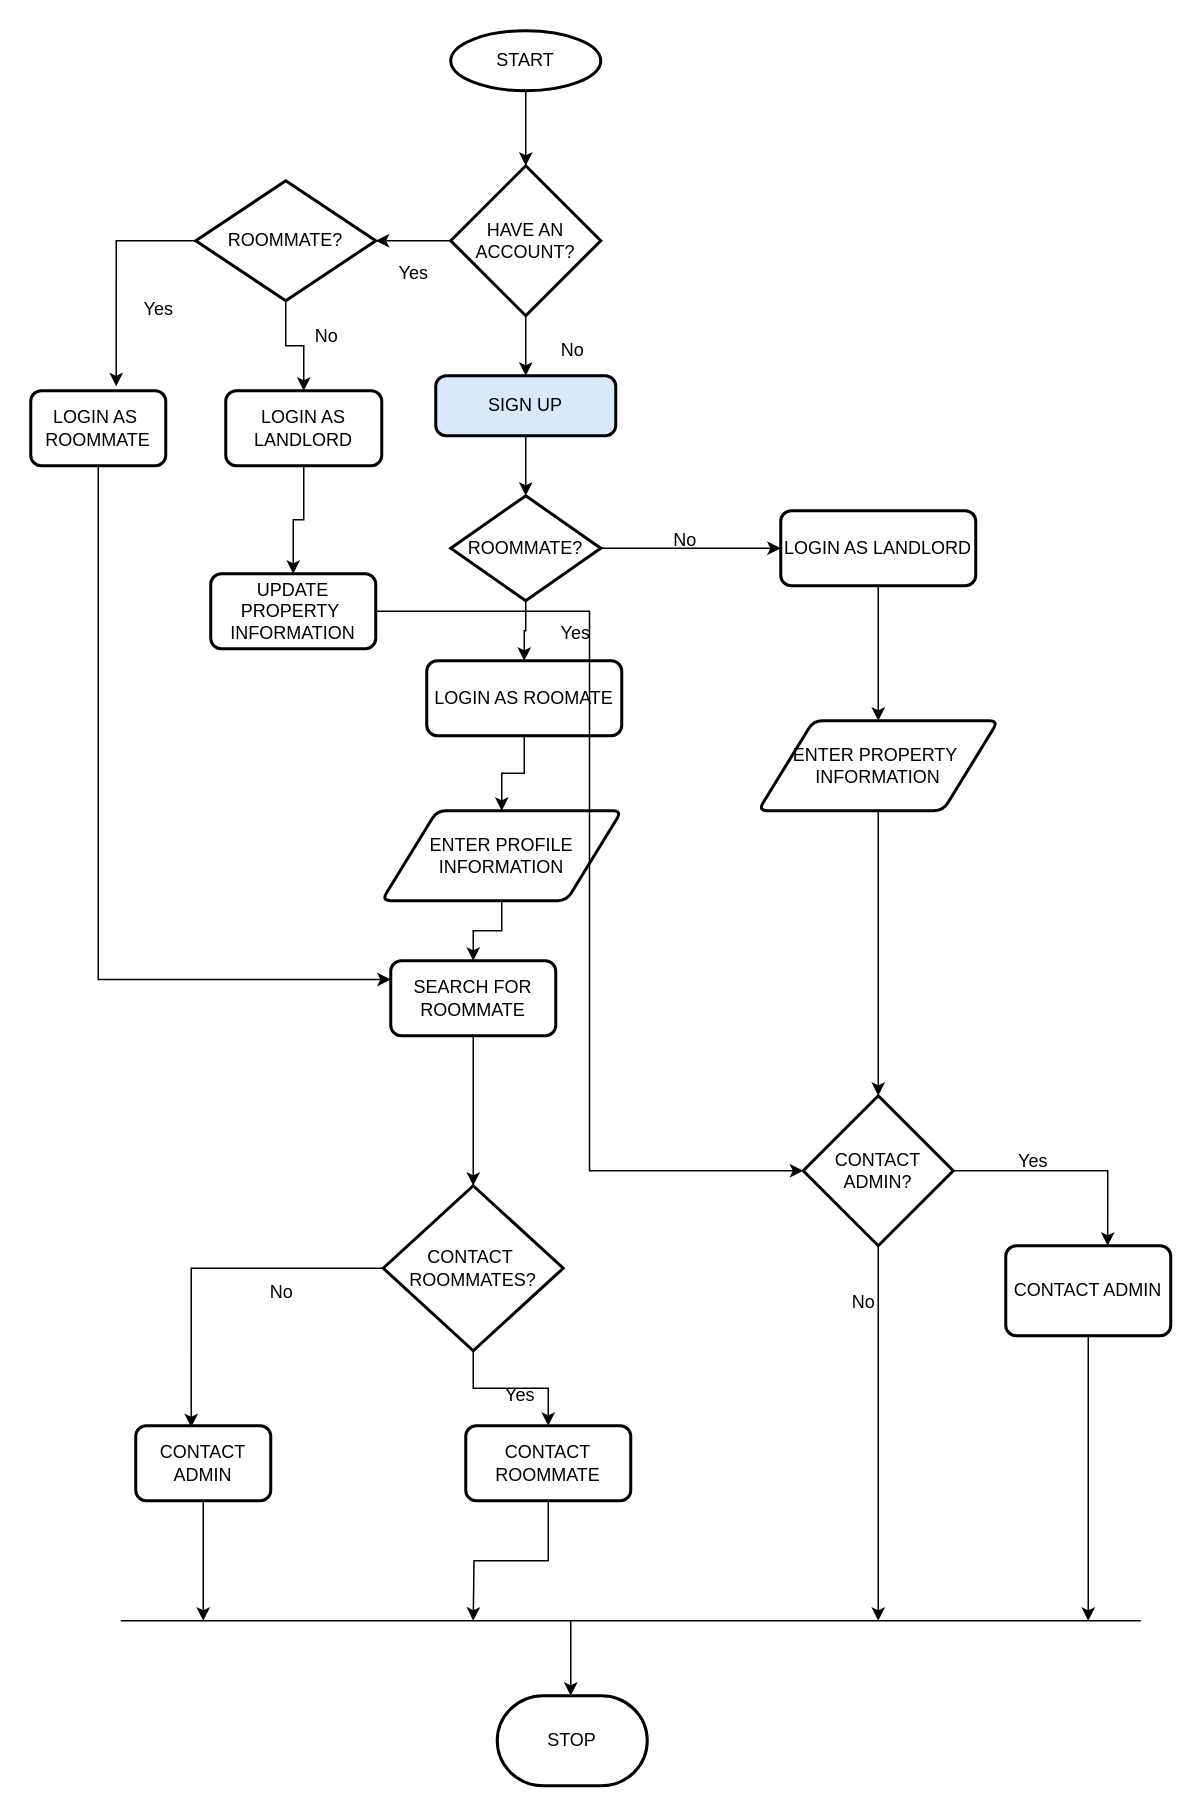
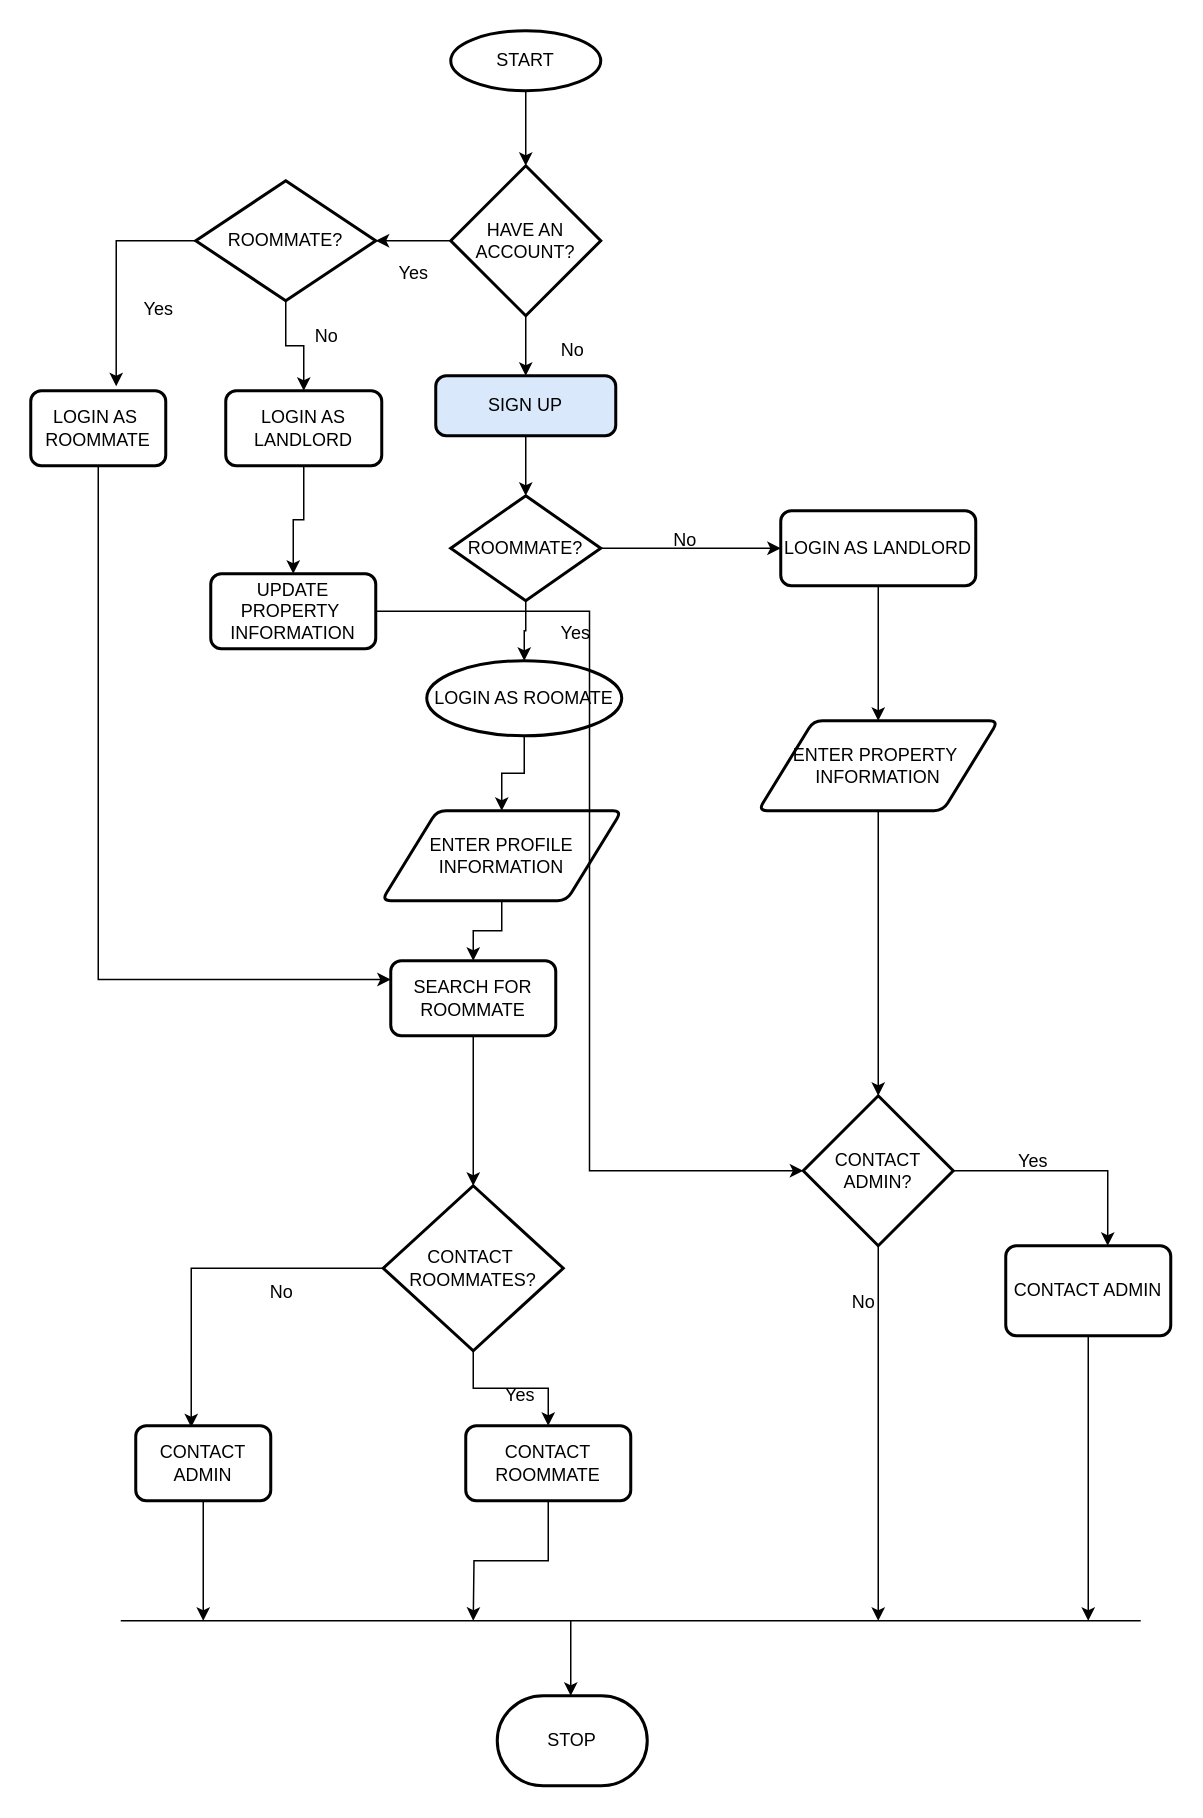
  <mxCell id="0" />
  <mxCell id="1" parent="0" />
  <mxCell id="2" style="edgeStyle=orthogonalEdgeStyle;rounded=0;orthogonalLoop=1;jettySize=auto;html=1;entryX=0.5;entryY=0;entryDx=0;entryDy=0;entryPerimeter=0;" parent="1" source="3" target="6" edge="1"><mxGeometry relative="1" as="geometry" /></mxCell>
  <mxCell id="3" value="START" style="strokeWidth=2;html=1;shape=mxgraph.flowchart.start_1;whiteSpace=wrap;" parent="1" vertex="1"><mxGeometry x="300" y="20" width="100" height="40" as="geometry" /></mxCell>
  <mxCell id="4" style="edgeStyle=orthogonalEdgeStyle;rounded=0;orthogonalLoop=1;jettySize=auto;html=1;entryX=0.5;entryY=0;entryDx=0;entryDy=0;" parent="1" source="6" target="8" edge="1"><mxGeometry relative="1" as="geometry" /></mxCell>
  <mxCell id="5" value="" style="edgeStyle=orthogonalEdgeStyle;rounded=0;orthogonalLoop=1;jettySize=auto;html=1;" parent="1" source="6" target="22" edge="1"><mxGeometry relative="1" as="geometry" /></mxCell>
  <mxCell id="6" value="HAVE AN ACCOUNT?" style="strokeWidth=2;html=1;shape=mxgraph.flowchart.decision;whiteSpace=wrap;" parent="1" vertex="1"><mxGeometry x="300" y="110" width="100" height="100" as="geometry" /></mxCell>
  <mxCell id="7" value="" style="edgeStyle=orthogonalEdgeStyle;rounded=0;orthogonalLoop=1;jettySize=auto;html=1;" parent="1" source="8" target="11" edge="1"><mxGeometry relative="1" as="geometry" /></mxCell>
  <mxCell id="8" value="SIGN UP" style="rounded=1;whiteSpace=wrap;html=1;absoluteArcSize=1;arcSize=14;strokeWidth=2;fillColor=#dae8fc;" parent="1" vertex="1"><mxGeometry x="290" y="250" width="120" height="40" as="geometry" /></mxCell>
  <mxCell id="9" value="" style="edgeStyle=orthogonalEdgeStyle;rounded=0;orthogonalLoop=1;jettySize=auto;html=1;" parent="1" source="11" target="15" edge="1"><mxGeometry relative="1" as="geometry" /></mxCell>
  <mxCell id="10" style="edgeStyle=orthogonalEdgeStyle;rounded=0;orthogonalLoop=1;jettySize=auto;html=1;entryX=0;entryY=0.5;entryDx=0;entryDy=0;" parent="1" source="11" target="13" edge="1"><mxGeometry relative="1" as="geometry" /></mxCell>
  <mxCell id="11" value="ROOMMATE?" style="strokeWidth=2;html=1;shape=mxgraph.flowchart.decision;whiteSpace=wrap;" parent="1" vertex="1"><mxGeometry x="300" y="330" width="100" height="70" as="geometry" /></mxCell>
  <mxCell id="12" value="" style="edgeStyle=orthogonalEdgeStyle;rounded=0;orthogonalLoop=1;jettySize=auto;html=1;" parent="1" source="13" target="19" edge="1"><mxGeometry relative="1" as="geometry" /></mxCell>
  <mxCell id="13" value="LOGIN AS LANDLORD" style="rounded=1;whiteSpace=wrap;html=1;absoluteArcSize=1;arcSize=14;strokeWidth=2;" parent="1" vertex="1"><mxGeometry x="520" y="340" width="130" height="50" as="geometry" /></mxCell>
  <mxCell id="14" value="" style="edgeStyle=orthogonalEdgeStyle;rounded=0;orthogonalLoop=1;jettySize=auto;html=1;" parent="1" source="15" target="17" edge="1"><mxGeometry relative="1" as="geometry" /></mxCell>
- <mxCell id="15" value="LOGIN AS ROOMATE" style="rounded=1;whiteSpace=wrap;html=1;absoluteArcSize=1;arcSize=14;strokeWidth=2;" parent="1" vertex="1"><mxGeometry x="284" y="440" width="130" height="50" as="geometry" /></mxCell>
+ <mxCell id="15" value="LOGIN AS ROOMATE" style="ellipse;whiteSpace=wrap;html=1;absoluteArcSize=1;arcSize=14;strokeWidth=2;" parent="1" vertex="1"><mxGeometry x="284" y="440" width="130" height="50" as="geometry" /></mxCell>
  <mxCell id="16" value="" style="edgeStyle=orthogonalEdgeStyle;rounded=0;orthogonalLoop=1;jettySize=auto;html=1;" parent="1" source="17" target="28" edge="1"><mxGeometry relative="1" as="geometry" /></mxCell>
  <mxCell id="17" value="ENTER PROFILE INFORMATION" style="shape=parallelogram;html=1;strokeWidth=2;perimeter=parallelogramPerimeter;whiteSpace=wrap;rounded=1;arcSize=12;size=0.23;" parent="1" vertex="1"><mxGeometry x="254" y="540" width="160" height="60" as="geometry" /></mxCell>
  <mxCell id="18" style="edgeStyle=orthogonalEdgeStyle;rounded=0;orthogonalLoop=1;jettySize=auto;html=1;entryX=0.5;entryY=0;entryDx=0;entryDy=0;" parent="1" source="19" edge="1"><mxGeometry relative="1" as="geometry"><mxPoint x="585" y="730" as="targetPoint" /></mxGeometry></mxCell>
  <mxCell id="19" value="ENTER PROPERTY&amp;nbsp;&lt;br&gt;INFORMATION" style="shape=parallelogram;html=1;strokeWidth=2;perimeter=parallelogramPerimeter;whiteSpace=wrap;rounded=1;arcSize=12;size=0.23;" parent="1" vertex="1"><mxGeometry x="505" y="480" width="160" height="60" as="geometry" /></mxCell>
  <mxCell id="20" value="" style="edgeStyle=orthogonalEdgeStyle;rounded=0;orthogonalLoop=1;jettySize=auto;html=1;" parent="1" source="22" target="24" edge="1"><mxGeometry relative="1" as="geometry" /></mxCell>
  <mxCell id="21" style="edgeStyle=orthogonalEdgeStyle;rounded=0;orthogonalLoop=1;jettySize=auto;html=1;entryX=0.633;entryY=-0.06;entryDx=0;entryDy=0;entryPerimeter=0;" parent="1" source="22" target="26" edge="1"><mxGeometry relative="1" as="geometry" /></mxCell>
  <mxCell id="22" value="ROOMMATE?" style="strokeWidth=2;html=1;shape=mxgraph.flowchart.decision;whiteSpace=wrap;" parent="1" vertex="1"><mxGeometry x="130" y="120" width="120" height="80" as="geometry" /></mxCell>
  <mxCell id="23" style="edgeStyle=orthogonalEdgeStyle;rounded=0;orthogonalLoop=1;jettySize=auto;html=1;entryX=0.5;entryY=0;entryDx=0;entryDy=0;" edge="1" parent="1" source="24" target="48"><mxGeometry relative="1" as="geometry" /></mxCell>
  <mxCell id="24" value="LOGIN AS &lt;br&gt;LANDLORD" style="rounded=1;whiteSpace=wrap;html=1;absoluteArcSize=1;arcSize=14;strokeWidth=2;" parent="1" vertex="1"><mxGeometry x="150" y="260" width="104" height="50" as="geometry" /></mxCell>
  <mxCell id="25" style="edgeStyle=orthogonalEdgeStyle;rounded=0;orthogonalLoop=1;jettySize=auto;html=1;exitX=0.5;exitY=1;exitDx=0;exitDy=0;entryX=0;entryY=0.25;entryDx=0;entryDy=0;" parent="1" source="26" target="28" edge="1"><mxGeometry relative="1" as="geometry"><mxPoint x="10" y="330" as="sourcePoint" /><mxPoint x="230" y="650" as="targetPoint" /></mxGeometry></mxCell>
  <mxCell id="26" value="LOGIN AS&amp;nbsp;&lt;br&gt;ROOMMATE" style="rounded=1;whiteSpace=wrap;html=1;absoluteArcSize=1;arcSize=14;strokeWidth=2;" parent="1" vertex="1"><mxGeometry x="20" y="260" width="90" height="50" as="geometry" /></mxCell>
  <mxCell id="27" value="" style="edgeStyle=orthogonalEdgeStyle;rounded=0;orthogonalLoop=1;jettySize=auto;html=1;" parent="1" source="28" target="31" edge="1"><mxGeometry relative="1" as="geometry" /></mxCell>
  <mxCell id="28" value="SEARCH FOR ROOMMATE" style="rounded=1;whiteSpace=wrap;html=1;absoluteArcSize=1;arcSize=14;strokeWidth=2;" parent="1" vertex="1"><mxGeometry x="260" y="640" width="110" height="50" as="geometry" /></mxCell>
  <mxCell id="29" value="" style="edgeStyle=orthogonalEdgeStyle;rounded=0;orthogonalLoop=1;jettySize=auto;html=1;" parent="1" source="31" target="33" edge="1"><mxGeometry relative="1" as="geometry" /></mxCell>
  <mxCell id="30" style="edgeStyle=orthogonalEdgeStyle;rounded=0;orthogonalLoop=1;jettySize=auto;html=1;entryX=0.411;entryY=0.02;entryDx=0;entryDy=0;entryPerimeter=0;" parent="1" source="31" target="35" edge="1"><mxGeometry relative="1" as="geometry" /></mxCell>
  <mxCell id="31" value="CONTACT&amp;nbsp; ROOMMATES?" style="strokeWidth=2;html=1;shape=mxgraph.flowchart.decision;whiteSpace=wrap;" parent="1" vertex="1"><mxGeometry x="255" y="790" width="120" height="110" as="geometry" /></mxCell>
  <mxCell id="32" style="edgeStyle=orthogonalEdgeStyle;rounded=0;orthogonalLoop=1;jettySize=auto;html=1;" parent="1" source="33" edge="1"><mxGeometry relative="1" as="geometry"><mxPoint x="315" y="1080" as="targetPoint" /></mxGeometry></mxCell>
  <mxCell id="33" value="CONTACT ROOMMATE" style="rounded=1;whiteSpace=wrap;html=1;absoluteArcSize=1;arcSize=14;strokeWidth=2;" parent="1" vertex="1"><mxGeometry x="310" y="950" width="110" height="50" as="geometry" /></mxCell>
  <mxCell id="34" style="edgeStyle=orthogonalEdgeStyle;rounded=0;orthogonalLoop=1;jettySize=auto;html=1;" parent="1" source="35" edge="1"><mxGeometry relative="1" as="geometry"><mxPoint x="135" y="1080" as="targetPoint" /></mxGeometry></mxCell>
  <mxCell id="35" value="CONTACT ADMIN" style="rounded=1;whiteSpace=wrap;html=1;absoluteArcSize=1;arcSize=14;strokeWidth=2;" parent="1" vertex="1"><mxGeometry x="90" y="950" width="90" height="50" as="geometry" /></mxCell>
  <mxCell id="36" value="STOP" style="strokeWidth=2;html=1;shape=mxgraph.flowchart.terminator;whiteSpace=wrap;" parent="1" vertex="1"><mxGeometry x="331" y="1130" width="100" height="60" as="geometry" /></mxCell>
  <mxCell id="37" value="" style="endArrow=none;html=1;rounded=0;" parent="1" edge="1"><mxGeometry width="50" height="50" relative="1" as="geometry"><mxPoint x="80" y="1080" as="sourcePoint" /><mxPoint x="760" y="1080" as="targetPoint" /></mxGeometry></mxCell>
  <mxCell id="38" value="" style="endArrow=classic;html=1;rounded=0;entryX=0.5;entryY=0;entryDx=0;entryDy=0;entryPerimeter=0;" parent="1" edge="1"><mxGeometry width="50" height="50" relative="1" as="geometry"><mxPoint x="380" y="1080" as="sourcePoint" /><mxPoint x="380" y="1130" as="targetPoint" /><Array as="points" /></mxGeometry></mxCell>
  <mxCell id="39" value="No" style="text;html=1;align=center;verticalAlign=middle;resizable=0;points=[];autosize=1;" vertex="1" parent="1"><mxGeometry x="366" y="223" width="30" height="20" as="geometry" /></mxCell>
  <mxCell id="40" value="Yes" style="text;html=1;align=center;verticalAlign=middle;resizable=0;points=[];autosize=1;" vertex="1" parent="1"><mxGeometry x="255" y="172" width="40" height="20" as="geometry" /></mxCell>
  <mxCell id="41" value="No" style="text;html=1;align=center;verticalAlign=middle;resizable=0;points=[];autosize=1;" vertex="1" parent="1"><mxGeometry x="441" y="350" width="30" height="20" as="geometry" /></mxCell>
  <mxCell id="42" value="Yes" style="text;html=1;align=center;verticalAlign=middle;resizable=0;points=[];autosize=1;" vertex="1" parent="1"><mxGeometry x="363" y="412" width="40" height="20" as="geometry" /></mxCell>
  <mxCell id="43" value="No" style="text;html=1;align=center;verticalAlign=middle;resizable=0;points=[];autosize=1;" vertex="1" parent="1"><mxGeometry x="202" y="214" width="30" height="20" as="geometry" /></mxCell>
  <mxCell id="44" value="Yes" style="text;html=1;align=center;verticalAlign=middle;resizable=0;points=[];autosize=1;" vertex="1" parent="1"><mxGeometry x="85" y="196" width="40" height="20" as="geometry" /></mxCell>
  <mxCell id="45" value="Yes" style="text;html=1;align=center;verticalAlign=middle;resizable=0;points=[];autosize=1;" vertex="1" parent="1"><mxGeometry x="326" y="920" width="40" height="20" as="geometry" /></mxCell>
  <mxCell id="46" value="No" style="text;html=1;align=center;verticalAlign=middle;resizable=0;points=[];autosize=1;" vertex="1" parent="1"><mxGeometry x="172" y="851" width="30" height="20" as="geometry" /></mxCell>
  <mxCell id="47" style="edgeStyle=orthogonalEdgeStyle;rounded=0;orthogonalLoop=1;jettySize=auto;html=1;entryX=0;entryY=0.5;entryDx=0;entryDy=0;entryPerimeter=0;" edge="1" parent="1" source="48" target="51"><mxGeometry relative="1" as="geometry" /></mxCell>
  <mxCell id="48" value="UPDATE PROPERTY&amp;nbsp; INFORMATION" style="rounded=1;whiteSpace=wrap;html=1;absoluteArcSize=1;arcSize=14;strokeWidth=2;" vertex="1" parent="1"><mxGeometry x="140" y="382" width="110" height="50" as="geometry" /></mxCell>
  <mxCell id="49" style="edgeStyle=orthogonalEdgeStyle;rounded=0;orthogonalLoop=1;jettySize=auto;html=1;" edge="1" parent="1" source="51"><mxGeometry relative="1" as="geometry"><mxPoint x="585" y="1080" as="targetPoint" /></mxGeometry></mxCell>
  <mxCell id="50" style="edgeStyle=orthogonalEdgeStyle;rounded=0;orthogonalLoop=1;jettySize=auto;html=1;entryX=0.618;entryY=0;entryDx=0;entryDy=0;entryPerimeter=0;" edge="1" parent="1" source="51" target="53"><mxGeometry relative="1" as="geometry" /></mxCell>
  <mxCell id="51" value="CONTACT ADMIN?" style="strokeWidth=2;html=1;shape=mxgraph.flowchart.decision;whiteSpace=wrap;" vertex="1" parent="1"><mxGeometry x="535" y="730" width="100" height="100" as="geometry" /></mxCell>
  <mxCell id="52" style="edgeStyle=orthogonalEdgeStyle;rounded=0;orthogonalLoop=1;jettySize=auto;html=1;" edge="1" parent="1" source="53"><mxGeometry relative="1" as="geometry"><mxPoint x="725" y="1080" as="targetPoint" /></mxGeometry></mxCell>
  <mxCell id="53" value="CONTACT ADMIN" style="rounded=1;whiteSpace=wrap;html=1;absoluteArcSize=1;arcSize=14;strokeWidth=2;" vertex="1" parent="1"><mxGeometry x="670" y="830" width="110" height="60" as="geometry" /></mxCell>
  <mxCell id="54" value="No" style="text;html=1;align=center;verticalAlign=middle;resizable=0;points=[];autosize=1;" vertex="1" parent="1"><mxGeometry x="560" y="858" width="30" height="20" as="geometry" /></mxCell>
  <mxCell id="55" value="Yes" style="text;html=1;align=center;verticalAlign=middle;resizable=0;points=[];autosize=1;" vertex="1" parent="1"><mxGeometry x="668" y="764" width="40" height="20" as="geometry" /></mxCell>
